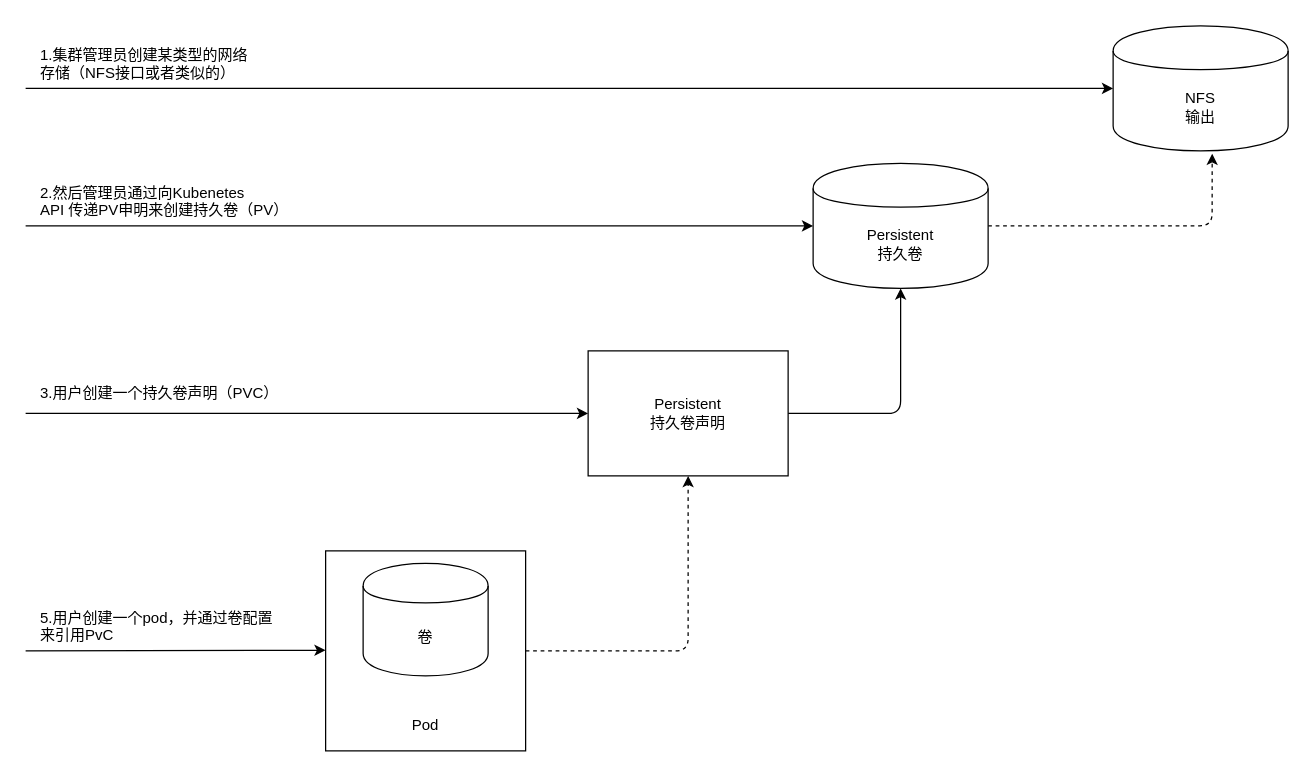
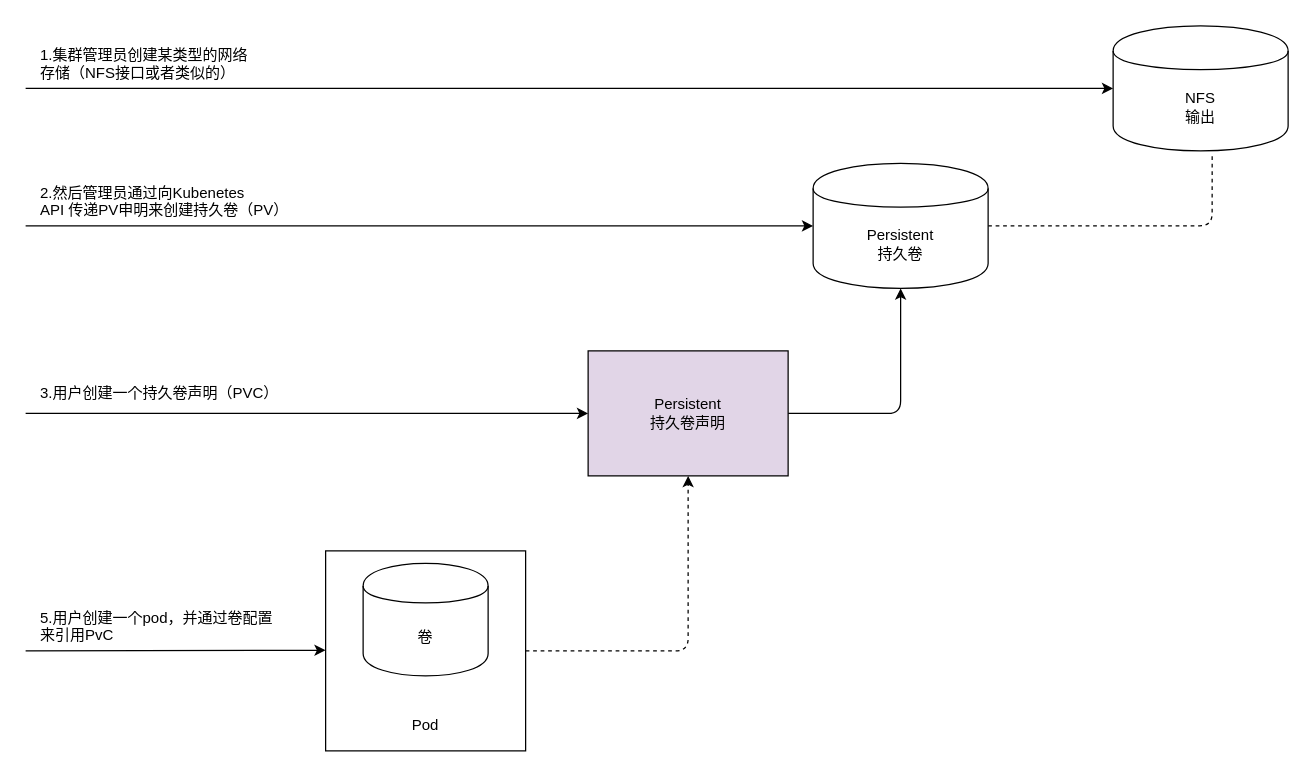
  <mxCell id="0" />
  <mxCell id="1" parent="0" />
- <mxCell id="2" style="edgeStyle=orthogonalEdgeStyle;rounded=1;orthogonalLoop=1;jettySize=auto;html=1;entryX=0.566;entryY=1.022;entryDx=0;entryDy=0;entryPerimeter=0;dashed=1;" edge="1" parent="1" source="3" target="4"><mxGeometry relative="1" as="geometry" /></mxCell>
+ <mxCell id="2" style="edgeStyle=orthogonalEdgeStyle;rounded=1;orthogonalLoop=1;jettySize=auto;html=1;entryX=0.566;entryY=1.022;entryDx=0;entryDy=0;entryPerimeter=0;dashed=1;endArrow=none;" edge="1" parent="1" source="3" target="4"><mxGeometry relative="1" as="geometry" /></mxCell>
  <mxCell id="3" value="Persistent&lt;br&gt;持久卷" style="shape=cylinder;whiteSpace=wrap;html=1;boundedLbl=1;backgroundOutline=1;" vertex="1" parent="1"><mxGeometry x="650" y="130" width="140" height="100" as="geometry" /></mxCell>
  <mxCell id="4" value="NFS&lt;br&gt;输出" style="shape=cylinder;whiteSpace=wrap;html=1;boundedLbl=1;backgroundOutline=1;" vertex="1" parent="1"><mxGeometry x="890" y="20" width="140" height="100" as="geometry" /></mxCell>
  <mxCell id="5" style="edgeStyle=orthogonalEdgeStyle;orthogonalLoop=1;jettySize=auto;html=1;entryX=0.5;entryY=1;entryDx=0;entryDy=0;rounded=1;" edge="1" parent="1" source="6" target="3"><mxGeometry relative="1" as="geometry" /></mxCell>
- <mxCell id="6" value="Persistent&lt;br&gt;持久卷声明" style="rounded=0;whiteSpace=wrap;html=1;" vertex="1" parent="1"><mxGeometry x="470" y="280" width="160" height="100" as="geometry" /></mxCell>
+ <mxCell id="6" value="Persistent&lt;br&gt;持久卷声明" style="rounded=0;whiteSpace=wrap;html=1;fillColor=#e1d5e7;" vertex="1" parent="1"><mxGeometry x="470" y="280" width="160" height="100" as="geometry" /></mxCell>
  <mxCell id="7" style="edgeStyle=orthogonalEdgeStyle;rounded=1;orthogonalLoop=1;jettySize=auto;html=1;entryX=0.5;entryY=1;entryDx=0;entryDy=0;dashed=1;" edge="1" parent="1" source="8" target="6"><mxGeometry relative="1" as="geometry" /></mxCell>
  <mxCell id="8" value="" style="rounded=0;whiteSpace=wrap;html=1;" vertex="1" parent="1"><mxGeometry x="260" y="440" width="160" height="160" as="geometry" /></mxCell>
  <mxCell id="9" value="卷" style="shape=cylinder;whiteSpace=wrap;html=1;boundedLbl=1;backgroundOutline=1;" vertex="1" parent="1"><mxGeometry x="290" y="450" width="100" height="90" as="geometry" /></mxCell>
  <mxCell id="10" value="Pod" style="text;html=1;strokeColor=none;fillColor=none;align=center;verticalAlign=middle;whiteSpace=wrap;rounded=0;" vertex="1" parent="1"><mxGeometry x="320" y="570" width="40" height="20" as="geometry" /></mxCell>
  <mxCell id="11" value="" style="endArrow=classic;html=1;entryX=0;entryY=0.5;entryDx=0;entryDy=0;" edge="1" parent="1" target="3"><mxGeometry width="50" height="50" relative="1" as="geometry"><mxPoint x="20" y="180" as="sourcePoint" /><mxPoint x="70" y="190" as="targetPoint" /></mxGeometry></mxCell>
  <mxCell id="12" value="" style="endArrow=classic;html=1;entryX=0;entryY=0.5;entryDx=0;entryDy=0;" edge="1" parent="1"><mxGeometry width="50" height="50" relative="1" as="geometry"><mxPoint x="20" y="330" as="sourcePoint" /><mxPoint x="470" y="330" as="targetPoint" /></mxGeometry></mxCell>
  <mxCell id="13" value="" style="endArrow=classic;html=1;entryX=0;entryY=0.5;entryDx=0;entryDy=0;" edge="1" parent="1"><mxGeometry width="50" height="50" relative="1" as="geometry"><mxPoint x="20" y="520" as="sourcePoint" /><mxPoint x="260" y="519.5" as="targetPoint" /></mxGeometry></mxCell>
  <mxCell id="14" value="" style="endArrow=classic;html=1;entryX=0;entryY=0.5;entryDx=0;entryDy=0;" edge="1" parent="1" target="4"><mxGeometry width="50" height="50" relative="1" as="geometry"><mxPoint x="20" y="70" as="sourcePoint" /><mxPoint x="640" y="69.5" as="targetPoint" /></mxGeometry></mxCell>
  <mxCell id="15" value="1.集群管理员创建某类型的网络&lt;br&gt;存储（NFS接口或者类似的）" style="text;html=1;strokeColor=none;fillColor=none;align=left;verticalAlign=top;whiteSpace=wrap;rounded=0;" vertex="1" parent="1"><mxGeometry x="30" y="30" width="400" height="40" as="geometry" /></mxCell>
  <mxCell id="16" value="2.然后管理员通过向Kubenetes&lt;br&gt;API 传递PV申明来创建持久卷（PV）" style="text;html=1;strokeColor=none;fillColor=none;align=left;verticalAlign=top;whiteSpace=wrap;rounded=0;" vertex="1" parent="1"><mxGeometry x="30" y="140" width="400" height="40" as="geometry" /></mxCell>
  <mxCell id="17" value="3.用户创建一个持久卷声明（PVC）" style="text;html=1;strokeColor=none;fillColor=none;align=left;verticalAlign=top;whiteSpace=wrap;rounded=0;" vertex="1" parent="1"><mxGeometry x="30" y="300" width="400" height="40" as="geometry" /></mxCell>
  <mxCell id="18" value="5.用户创建一个pod，并通过卷配置&lt;br&gt;来引用PvC" style="text;html=1;strokeColor=none;fillColor=none;align=left;verticalAlign=top;whiteSpace=wrap;rounded=0;" vertex="1" parent="1"><mxGeometry x="30" y="480" width="400" height="40" as="geometry" /></mxCell>
